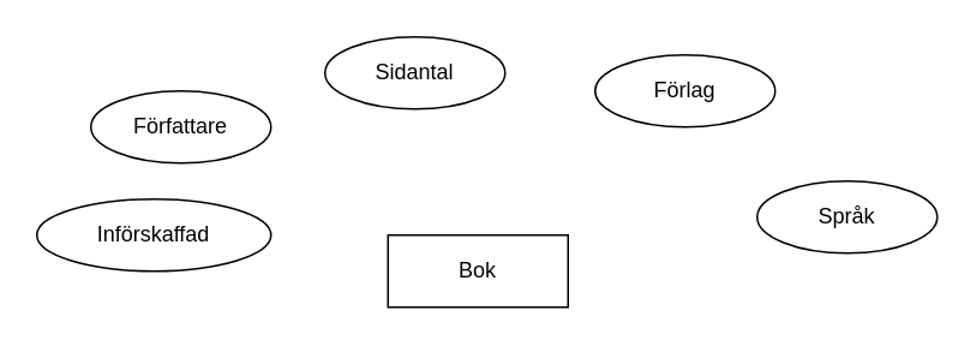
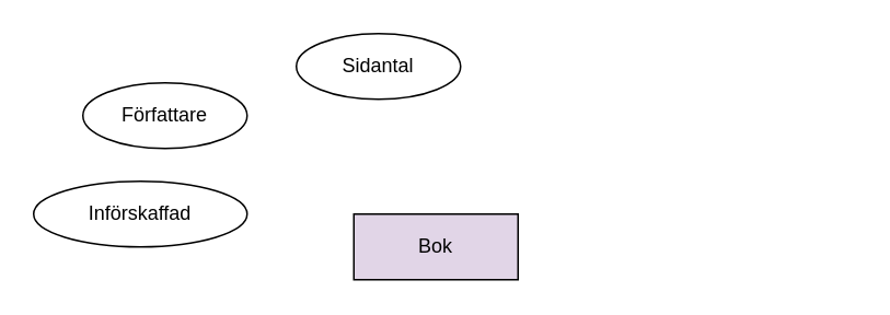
  <mxCell id="0" />
  <mxCell id="1" parent="0" />
- <mxCell id="2" value="Bok" style="whiteSpace=wrap;html=1;align=center;" vertex="1" parent="1"><mxGeometry x="215" y="130" width="100" height="40" as="geometry" /></mxCell>
+ <mxCell id="2" value="Bok" style="whiteSpace=wrap;html=1;align=center;fillColor=#e1d5e7;" vertex="1" parent="1"><mxGeometry x="215" y="130" width="100" height="40" as="geometry" /></mxCell>
  <mxCell id="3" value="Författare" style="ellipse;whiteSpace=wrap;html=1;align=center;" vertex="1" parent="1"><mxGeometry x="50" y="50" width="100" height="40" as="geometry" /></mxCell>
  <mxCell id="4" value="Sidantal" style="ellipse;whiteSpace=wrap;html=1;align=center;" vertex="1" parent="1"><mxGeometry x="180" y="20" width="100" height="40" as="geometry" /></mxCell>
- <mxCell id="5" value="Förlag" style="ellipse;whiteSpace=wrap;html=1;align=center;" vertex="1" parent="1"><mxGeometry x="330" y="30" width="100" height="40" as="geometry" /></mxCell>
  <mxCell id="6" value="Införskaffad" style="ellipse;whiteSpace=wrap;html=1;align=center;" vertex="1" parent="1"><mxGeometry x="20" y="110" width="130" height="40" as="geometry" /></mxCell>
- <mxCell id="7" value="Språk" style="ellipse;whiteSpace=wrap;html=1;align=center;" vertex="1" parent="1"><mxGeometry x="420" y="100" width="100" height="40" as="geometry" /></mxCell>
